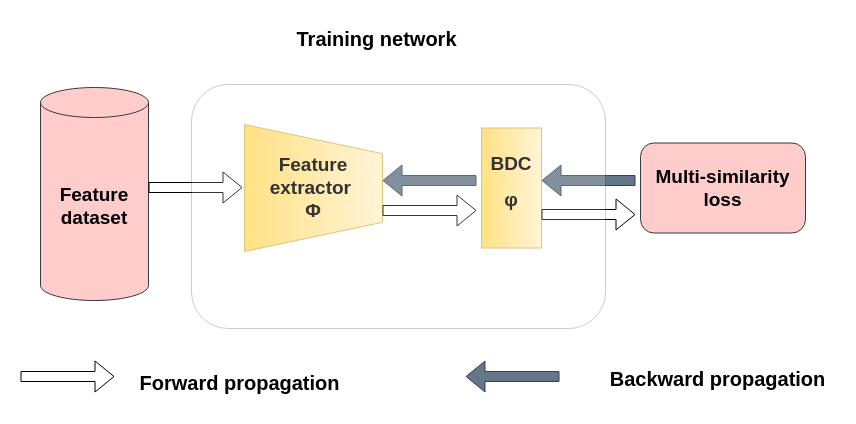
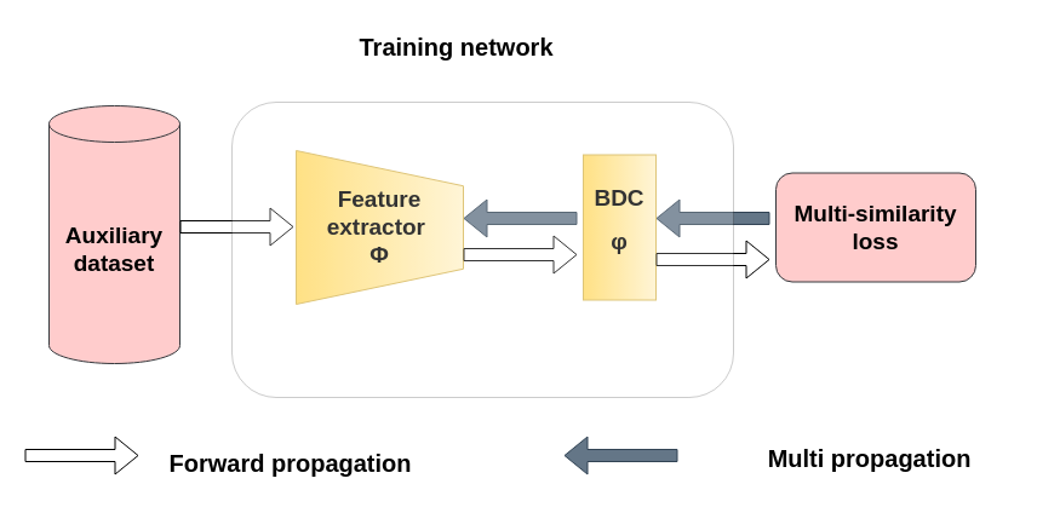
  <mxCell id="0" />
  <mxCell id="1" parent="0" />
- <mxCell id="2" value="&lt;font style=&quot;font-size: 19px;&quot;&gt;&lt;b&gt;Feature dataset&lt;/b&gt;&lt;/font&gt;" style="shape=cylinder3;whiteSpace=wrap;html=1;boundedLbl=1;backgroundOutline=1;size=15;fillColor=#ffcccc;strokeColor=#36393d;" vertex="1" parent="1"><mxGeometry x="40" y="87" width="108" height="213" as="geometry" /></mxCell>
+ <mxCell id="2" value="&lt;font style=&quot;font-size: 19px;&quot;&gt;&lt;b&gt;Auxiliary dataset&lt;/b&gt;&lt;/font&gt;" style="shape=cylinder3;whiteSpace=wrap;html=1;boundedLbl=1;backgroundOutline=1;size=15;fillColor=#ffcccc;strokeColor=#36393d;" vertex="1" parent="1"><mxGeometry x="40" y="87" width="108" height="213" as="geometry" /></mxCell>
  <mxCell id="3" value="&lt;div style=&quot;font-size: 19px;&quot;&gt;&lt;font style=&quot;font-size: 19px;&quot;&gt;&lt;b&gt;&lt;font style=&quot;font-size: 19px;&quot;&gt;&lt;font style=&quot;font-size: 19px;&quot;&gt;Feature extractor&lt;/font&gt;&lt;span class=&quot;content-right_1THTn&quot;&gt;&amp;nbsp;&lt;/span&gt;&lt;/font&gt;&lt;/b&gt;&lt;/font&gt;&lt;/div&gt;&lt;div style=&quot;font-size: 19px;&quot;&gt;&lt;font style=&quot;font-size: 19px;&quot;&gt;&lt;b&gt;&lt;font style=&quot;font-size: 19px;&quot;&gt;&lt;span class=&quot;content-right_1THTn&quot;&gt;Φ&lt;/span&gt;&lt;/font&gt;&lt;/b&gt;&lt;/font&gt;&lt;/div&gt;" style="verticalLabelPosition=middle;verticalAlign=middle;html=1;shape=trapezoid;perimeter=trapezoidPerimeter;whiteSpace=wrap;size=0.23;arcSize=10;flipV=1;labelPosition=center;align=center;direction=south;fillColor=#fff2cc;gradientColor=#ffd966;strokeColor=#d6b656;" vertex="1" parent="1"><mxGeometry x="244" y="124" width="138" height="127" as="geometry" /></mxCell>
  <mxCell id="4" value="&lt;font style=&quot;font-size: 19px;&quot;&gt;&lt;b&gt;BDC &lt;/b&gt;&lt;/font&gt;&lt;h1 style=&quot;font-size: 19px;&quot; class=&quot;QuestionHeader-title&quot;&gt;&lt;font style=&quot;font-size: 19px;&quot;&gt;φ&lt;/font&gt;&lt;/h1&gt;" style="rounded=0;whiteSpace=wrap;html=1;direction=south;fillColor=#fff2cc;gradientColor=#ffd966;strokeColor=#d6b656;" vertex="1" parent="1"><mxGeometry x="481" y="127.5" width="60" height="120" as="geometry" /></mxCell>
  <mxCell id="5" value="&lt;font style=&quot;font-size: 19px;&quot;&gt;&lt;b&gt;&lt;font style=&quot;font-size: 19px;&quot;&gt;Multi-similarity loss&lt;/font&gt;&lt;/b&gt;&lt;/font&gt;" style="rounded=1;whiteSpace=wrap;html=1;fillColor=#ffcccc;strokeColor=#36393d;" vertex="1" parent="1"><mxGeometry x="640" y="142.5" width="165" height="90" as="geometry" /></mxCell>
  <mxCell id="6" value="" style="shape=flexArrow;endArrow=classic;html=1;rounded=0;" edge="1" parent="1"><mxGeometry width="50" height="50" relative="1" as="geometry"><mxPoint x="148" y="187" as="sourcePoint" /><mxPoint x="242" y="187" as="targetPoint" /></mxGeometry></mxCell>
  <mxCell id="7" value="" style="shape=flexArrow;endArrow=classic;html=1;rounded=0;fontStyle=1" edge="1" parent="1"><mxGeometry width="50" height="50" relative="1" as="geometry"><mxPoint x="541" y="214" as="sourcePoint" /><mxPoint x="635" y="214" as="targetPoint" /></mxGeometry></mxCell>
  <mxCell id="8" value="" style="shape=flexArrow;endArrow=classic;html=1;rounded=0;" edge="1" parent="1"><mxGeometry width="50" height="50" relative="1" as="geometry"><mxPoint x="382" y="210" as="sourcePoint" /><mxPoint x="476" y="210" as="targetPoint" /></mxGeometry></mxCell>
  <mxCell id="9" value="" style="shape=flexArrow;endArrow=none;html=1;rounded=0;fontStyle=1;startArrow=block;endFill=0;fillColor=#647687;strokeColor=#314354;" edge="1" parent="1"><mxGeometry width="50" height="50" relative="1" as="geometry"><mxPoint x="541" y="180" as="sourcePoint" /><mxPoint x="635" y="180" as="targetPoint" /></mxGeometry></mxCell>
  <mxCell id="10" value="" style="shape=flexArrow;endArrow=none;html=1;rounded=0;fontStyle=1;startArrow=block;endFill=0;fillColor=#647687;strokeColor=#314354;" edge="1" parent="1"><mxGeometry width="50" height="50" relative="1" as="geometry"><mxPoint x="382" y="180" as="sourcePoint" /><mxPoint x="476" y="180" as="targetPoint" /></mxGeometry></mxCell>
  <mxCell id="11" value="" style="rounded=1;whiteSpace=wrap;html=1;opacity=20;" vertex="1" parent="1"><mxGeometry x="191" y="84" width="414" height="244" as="geometry" /></mxCell>
  <mxCell id="12" value="&lt;font style=&quot;font-size: 22px;&quot;&gt;&lt;b style=&quot;font-size: 20px;&quot;&gt;&lt;font style=&quot;font-size: 20px;&quot;&gt;Forward propagation&lt;br&gt;&lt;/font&gt;&lt;/b&gt;&lt;/font&gt;" style="text;html=1;align=center;verticalAlign=middle;resizable=0;points=[];autosize=1;strokeColor=none;fillColor=none;" vertex="1" parent="1"><mxGeometry x="130" y="364" width="218" height="38" as="geometry" /></mxCell>
- <mxCell id="13" value="&lt;font size=&quot;1&quot;&gt;&lt;b&gt;&lt;font style=&quot;font-size: 20px;&quot;&gt;Backward propagation&lt;/font&gt;&lt;/b&gt;&lt;/font&gt;" style="text;html=1;align=center;verticalAlign=middle;resizable=0;points=[];autosize=1;strokeColor=none;fillColor=none;" vertex="1" parent="1"><mxGeometry x="600" y="360" width="234" height="36" as="geometry" /></mxCell>
+ <mxCell id="13" value="&lt;font size=&quot;1&quot;&gt;&lt;b&gt;&lt;font style=&quot;font-size: 20px;&quot;&gt;Multi propagation&lt;/font&gt;&lt;/b&gt;&lt;/font&gt;" style="text;html=1;align=center;verticalAlign=middle;resizable=0;points=[];autosize=1;strokeColor=none;fillColor=none;" vertex="1" parent="1"><mxGeometry x="600" y="360" width="234" height="36" as="geometry" /></mxCell>
  <mxCell id="14" value="" style="shape=flexArrow;endArrow=none;html=1;rounded=0;fontStyle=1;startArrow=block;endFill=0;fillColor=#647687;strokeColor=#314354;" edge="1" parent="1"><mxGeometry width="50" height="50" relative="1" as="geometry"><mxPoint x="465" y="376" as="sourcePoint" /><mxPoint x="559" y="376" as="targetPoint" /></mxGeometry></mxCell>
  <mxCell id="15" value="" style="shape=flexArrow;endArrow=classic;html=1;rounded=0;" edge="1" parent="1"><mxGeometry width="50" height="50" relative="1" as="geometry"><mxPoint x="20" y="376" as="sourcePoint" /><mxPoint x="114" y="376" as="targetPoint" /></mxGeometry></mxCell>
  <mxCell id="16" value="&lt;font style=&quot;font-size: 22px;&quot;&gt;&lt;b style=&quot;font-size: 20px;&quot;&gt;&lt;font style=&quot;font-size: 20px;&quot;&gt;Training network&lt;br&gt;&lt;/font&gt;&lt;/b&gt;&lt;/font&gt;" style="text;html=1;align=center;verticalAlign=middle;resizable=0;points=[];autosize=1;strokeColor=none;fillColor=none;" vertex="1" parent="1"><mxGeometry x="287" y="20" width="178" height="38" as="geometry" /></mxCell>
